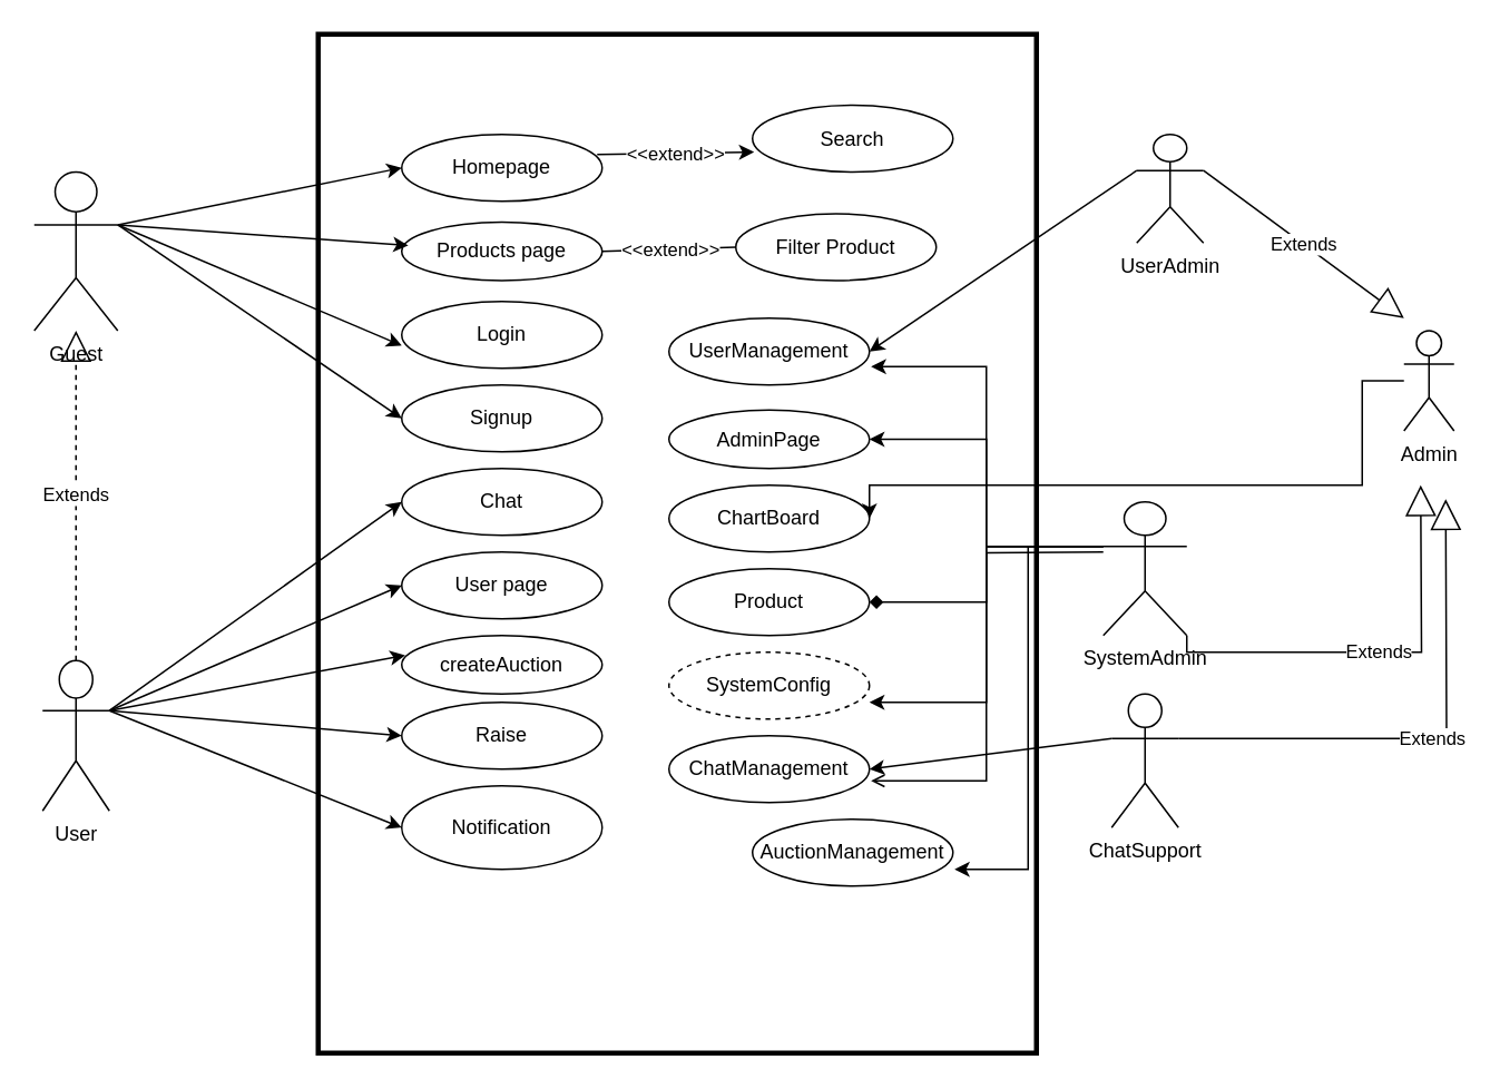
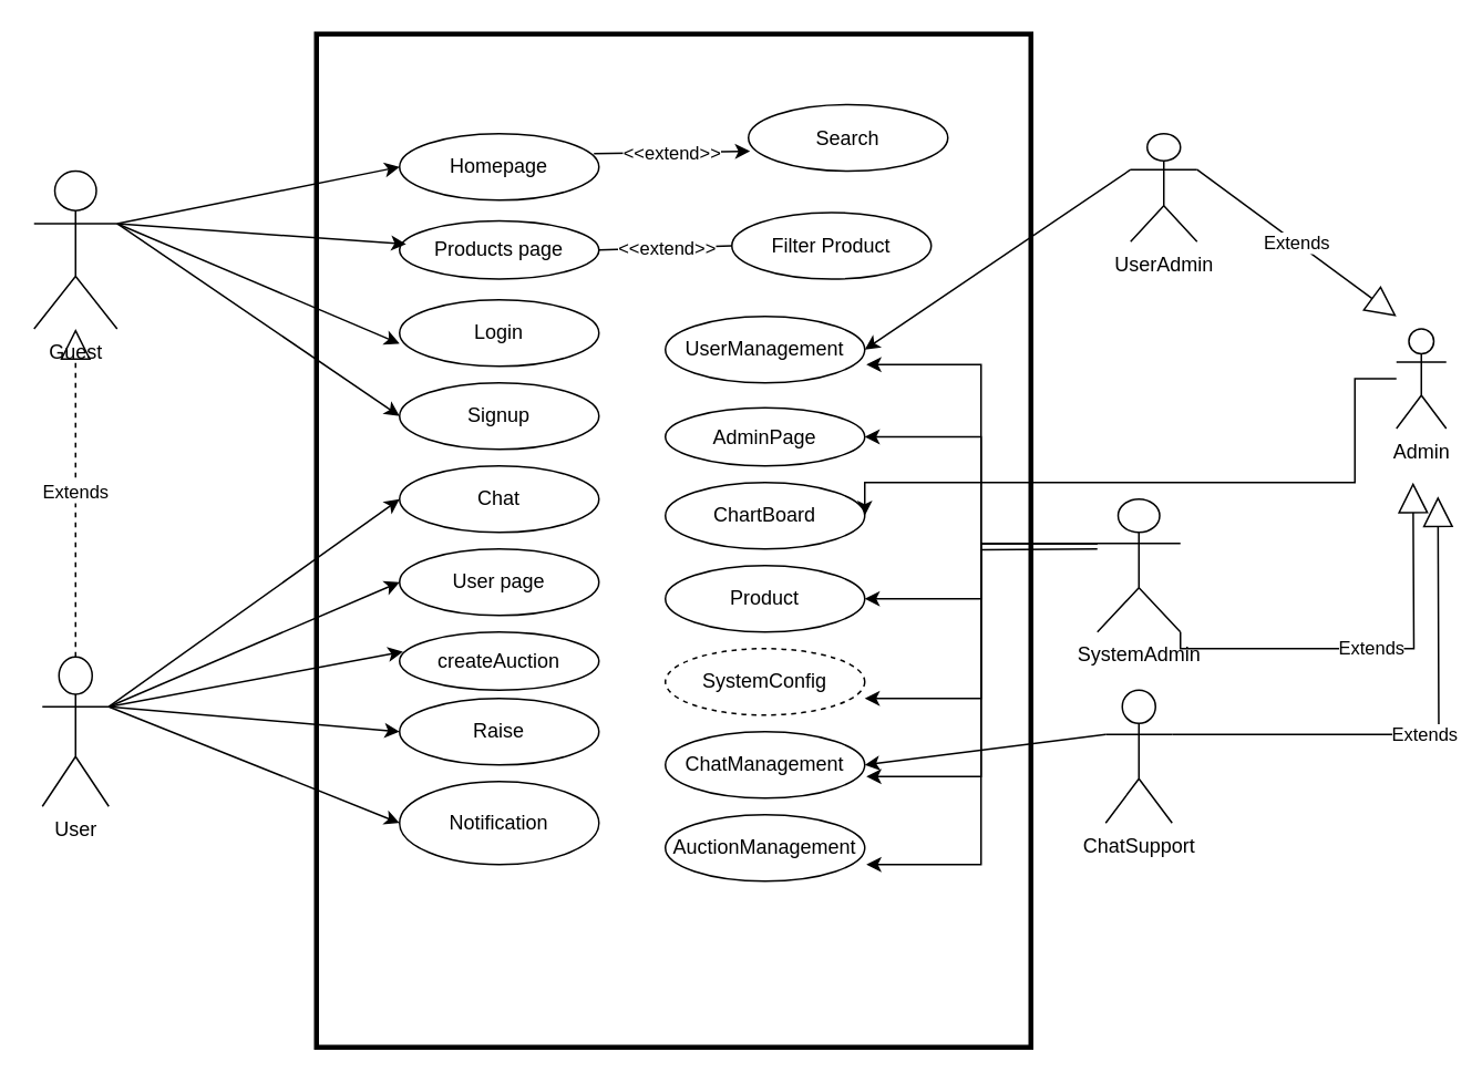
  <mxCell id="0" />
  <mxCell id="1" parent="0" />
  <mxCell id="2" value="Guest" style="shape=umlActor;verticalLabelPosition=bottom;verticalAlign=top;html=1;outlineConnect=0;" vertex="1" parent="1"><mxGeometry x="20" y="102.5" width="50" height="95" as="geometry" /></mxCell>
  <mxCell id="3" value="Login" style="ellipse;whiteSpace=wrap;html=1;" vertex="1" parent="1"><mxGeometry x="240" y="180" width="120" height="40" as="geometry" /></mxCell>
  <mxCell id="4" value="Signup" style="ellipse;whiteSpace=wrap;html=1;" vertex="1" parent="1"><mxGeometry x="240" y="230" width="120" height="40" as="geometry" /></mxCell>
  <mxCell id="5" value="" style="endArrow=classic;html=1;rounded=0;exitX=1;exitY=0.333;exitDx=0;exitDy=0;exitPerimeter=0;entryX=0;entryY=0.66;entryDx=0;entryDy=0;entryPerimeter=0;" edge="1" parent="1" source="2" target="3"><mxGeometry width="50" height="50" relative="1" as="geometry"><mxPoint x="280" y="550" as="sourcePoint" /><mxPoint x="330" y="500" as="targetPoint" /></mxGeometry></mxCell>
  <mxCell id="6" value="" style="endArrow=classic;html=1;rounded=0;entryX=0;entryY=0.5;entryDx=0;entryDy=0;exitX=1;exitY=0.333;exitDx=0;exitDy=0;exitPerimeter=0;" edge="1" parent="1" target="4" source="2"><mxGeometry width="50" height="50" relative="1" as="geometry"><mxPoint x="40" y="190" as="sourcePoint" /><mxPoint x="218.861" y="340.921" as="targetPoint" /></mxGeometry></mxCell>
  <mxCell id="7" value="Homepage" style="ellipse;whiteSpace=wrap;html=1;" vertex="1" parent="1"><mxGeometry x="240" y="80" width="120" height="40" as="geometry" /></mxCell>
  <mxCell id="8" value="Products page" style="ellipse;whiteSpace=wrap;html=1;" vertex="1" parent="1"><mxGeometry x="240" y="132.5" width="120" height="35" as="geometry" /></mxCell>
  <mxCell id="9" value="" style="endArrow=classic;html=1;rounded=0;entryX=0.033;entryY=0.4;entryDx=0;entryDy=0;entryPerimeter=0;exitX=1;exitY=0.333;exitDx=0;exitDy=0;exitPerimeter=0;" edge="1" parent="1" target="8" source="2"><mxGeometry width="50" height="50" relative="1" as="geometry"><mxPoint x="40" y="400" as="sourcePoint" /><mxPoint x="226.04" y="427.04" as="targetPoint" /></mxGeometry></mxCell>
  <mxCell id="10" value="Filter Product" style="ellipse;whiteSpace=wrap;html=1;" vertex="1" parent="1"><mxGeometry x="440" y="127.5" width="120" height="40" as="geometry" /></mxCell>
  <mxCell id="11" value="User" style="shape=umlActor;verticalLabelPosition=bottom;verticalAlign=top;html=1;outlineConnect=0;" vertex="1" parent="1"><mxGeometry x="25" y="395" width="40" height="90" as="geometry" /></mxCell>
  <mxCell id="12" value="User page" style="ellipse;whiteSpace=wrap;html=1;" vertex="1" parent="1"><mxGeometry x="240" y="330" width="120" height="40" as="geometry" /></mxCell>
  <mxCell id="13" value="" style="endArrow=classic;html=1;rounded=0;entryX=0;entryY=0.5;entryDx=0;entryDy=0;exitX=1;exitY=0.333;exitDx=0;exitDy=0;exitPerimeter=0;" edge="1" parent="1" target="12" source="11"><mxGeometry width="50" height="50" relative="1" as="geometry"><mxPoint x="20" y="680" as="sourcePoint" /><mxPoint x="198.861" y="645.921" as="targetPoint" /></mxGeometry></mxCell>
  <mxCell id="14" value="createAuction" style="ellipse;whiteSpace=wrap;html=1;" vertex="1" parent="1"><mxGeometry x="240" y="380" width="120" height="35" as="geometry" /></mxCell>
  <mxCell id="15" value="" style="endArrow=classic;html=1;rounded=0;entryX=0.017;entryY=0.338;entryDx=0;entryDy=0;exitX=1;exitY=0.333;exitDx=0;exitDy=0;exitPerimeter=0;entryPerimeter=0;" edge="1" parent="1" source="11" target="14"><mxGeometry width="50" height="50" relative="1" as="geometry"><mxPoint x="30" y="715" as="sourcePoint" /><mxPoint x="190" y="735" as="targetPoint" /></mxGeometry></mxCell>
  <mxCell id="16" value="Notification" style="ellipse;whiteSpace=wrap;html=1;" vertex="1" parent="1"><mxGeometry x="240" y="470" width="120" height="50" as="geometry" /></mxCell>
  <mxCell id="17" value="" style="endArrow=classic;html=1;rounded=0;entryX=0;entryY=0.5;entryDx=0;entryDy=0;exitX=1;exitY=0.333;exitDx=0;exitDy=0;exitPerimeter=0;" edge="1" parent="1" target="16" source="11"><mxGeometry width="50" height="50" relative="1" as="geometry"><mxPoint x="20" y="705" as="sourcePoint" /><mxPoint x="206.04" y="732.04" as="targetPoint" /></mxGeometry></mxCell>
  <mxCell id="18" value="Raise" style="ellipse;whiteSpace=wrap;html=1;" vertex="1" parent="1"><mxGeometry x="240" y="420" width="120" height="40" as="geometry" /></mxCell>
  <mxCell id="19" value="" style="endArrow=classic;html=1;rounded=0;entryX=0;entryY=0.5;entryDx=0;entryDy=0;exitX=1;exitY=0.333;exitDx=0;exitDy=0;exitPerimeter=0;" edge="1" parent="1" target="18" source="11"><mxGeometry width="50" height="50" relative="1" as="geometry"><mxPoint x="20" y="705" as="sourcePoint" /><mxPoint x="301.04" y="819" as="targetPoint" /></mxGeometry></mxCell>
  <mxCell id="20" value="" style="endArrow=none;html=1;rounded=0;exitX=0;exitY=0.5;exitDx=0;exitDy=0;entryX=1;entryY=0.5;entryDx=0;entryDy=0;" edge="1" parent="1" source="10" target="8"><mxGeometry relative="1" as="geometry"><mxPoint x="290" y="410" as="sourcePoint" /><mxPoint x="390" y="410" as="targetPoint" /></mxGeometry></mxCell>
  <mxCell id="21" value="&amp;lt;&amp;lt;extend&amp;gt;&amp;gt;" style="edgeLabel;resizable=0;html=1;align=center;verticalAlign=middle;" connectable="0" vertex="1" parent="20"><mxGeometry relative="1" as="geometry" /></mxCell>
  <mxCell id="22" value="Extends" style="endArrow=block;endSize=16;endFill=0;html=1;rounded=0;exitX=0.5;exitY=0;exitDx=0;exitDy=0;exitPerimeter=0;dashed=1;" edge="1" parent="1" source="11" target="2"><mxGeometry width="160" relative="1" as="geometry"><mxPoint x="440" y="560" as="sourcePoint" /><mxPoint x="600" y="560" as="targetPoint" /></mxGeometry></mxCell>
  <mxCell id="23" style="edgeStyle=orthogonalEdgeStyle;rounded=0;orthogonalLoop=1;jettySize=auto;html=1;entryX=1;entryY=0.5;entryDx=0;entryDy=0;" edge="1" parent="1" source="24" target="27"><mxGeometry relative="1" as="geometry"><Array as="points"><mxPoint x="815" y="290" /><mxPoint x="520" y="290" /></Array></mxGeometry></mxCell>
  <mxCell id="24" value="Admin" style="shape=umlActor;verticalLabelPosition=bottom;verticalAlign=top;html=1;" vertex="1" parent="1"><mxGeometry x="840" y="197.5" width="30" height="60" as="geometry" /></mxCell>
  <mxCell id="25" value="AdminPage" style="ellipse;whiteSpace=wrap;html=1;" vertex="1" parent="1"><mxGeometry x="400" y="245" width="120" height="35" as="geometry" /></mxCell>
  <mxCell id="26" value="" style="endArrow=classic;html=1;rounded=0;entryX=0;entryY=0.5;entryDx=0;entryDy=0;exitX=1;exitY=0.333;exitDx=0;exitDy=0;exitPerimeter=0;" edge="1" parent="1" source="2" target="7"><mxGeometry width="50" height="50" relative="1" as="geometry"><mxPoint x="40" y="400" as="sourcePoint" /><mxPoint x="262" y="444" as="targetPoint" /></mxGeometry></mxCell>
  <mxCell id="27" value="ChartBoard" style="ellipse;whiteSpace=wrap;html=1;" vertex="1" parent="1"><mxGeometry x="400" y="290" width="120" height="40" as="geometry" /></mxCell>
  <mxCell id="28" value="UserManagement" style="ellipse;whiteSpace=wrap;html=1;" vertex="1" parent="1"><mxGeometry x="400" y="190" width="120" height="40" as="geometry" /></mxCell>
- <mxCell id="29" value="AuctionManagement" style="ellipse;whiteSpace=wrap;html=1;" vertex="1" parent="1"><mxGeometry x="450" y="490" width="120" height="40" as="geometry" /></mxCell>
+ <mxCell id="29" value="AuctionManagement" style="ellipse;whiteSpace=wrap;html=1;" vertex="1" parent="1"><mxGeometry x="400" y="490" width="120" height="40" as="geometry" /></mxCell>
  <mxCell id="30" value="ChatManagement" style="ellipse;whiteSpace=wrap;html=1;" vertex="1" parent="1"><mxGeometry x="400" y="440" width="120" height="40" as="geometry" /></mxCell>
  <mxCell id="31" value="Chat" style="ellipse;whiteSpace=wrap;html=1;" vertex="1" parent="1"><mxGeometry x="240" y="280" width="120" height="40" as="geometry" /></mxCell>
  <mxCell id="32" value="" style="endArrow=classic;html=1;rounded=0;entryX=0;entryY=0.5;entryDx=0;entryDy=0;exitX=1;exitY=0.333;exitDx=0;exitDy=0;exitPerimeter=0;" edge="1" parent="1" source="11" target="31"><mxGeometry width="50" height="50" relative="1" as="geometry"><mxPoint x="50" y="640" as="sourcePoint" /><mxPoint x="210" y="520" as="targetPoint" /></mxGeometry></mxCell>
  <mxCell id="33" value="Search" style="ellipse;whiteSpace=wrap;html=1;" vertex="1" parent="1"><mxGeometry x="450" y="62.5" width="120" height="40" as="geometry" /></mxCell>
  <mxCell id="34" value="" style="endArrow=classic;html=1;rounded=0;entryX=0.008;entryY=0.7;entryDx=0;entryDy=0;entryPerimeter=0;exitX=0.975;exitY=0.3;exitDx=0;exitDy=0;exitPerimeter=0;" edge="1" parent="1" source="7" target="33"><mxGeometry relative="1" as="geometry"><mxPoint x="332" y="374" as="sourcePoint" /><mxPoint x="407" y="395" as="targetPoint" /></mxGeometry></mxCell>
  <mxCell id="35" value="&amp;lt;&amp;lt;extend&amp;gt;&amp;gt;" style="edgeLabel;resizable=0;html=1;align=center;verticalAlign=middle;" connectable="0" vertex="1" parent="34"><mxGeometry relative="1" as="geometry" /></mxCell>
  <mxCell id="36" value="Product" style="ellipse;whiteSpace=wrap;html=1;" vertex="1" parent="1"><mxGeometry x="400" y="340" width="120" height="40" as="geometry" /></mxCell>
  <mxCell id="37" value="SystemConfig" style="ellipse;whiteSpace=wrap;html=1;dashed=1;" vertex="1" parent="1"><mxGeometry x="400" y="390" width="120" height="40" as="geometry" /></mxCell>
  <mxCell id="38" style="edgeStyle=orthogonalEdgeStyle;rounded=0;orthogonalLoop=1;jettySize=auto;html=1;entryX=1;entryY=0.75;entryDx=0;entryDy=0;entryPerimeter=0;" edge="1" parent="1" target="37"><mxGeometry relative="1" as="geometry"><mxPoint x="660" y="330" as="sourcePoint" /></mxGeometry></mxCell>
- <mxCell id="39" style="edgeStyle=orthogonalEdgeStyle;rounded=0;orthogonalLoop=1;jettySize=auto;html=1;entryX=1.008;entryY=0.675;entryDx=0;entryDy=0;entryPerimeter=0;exitX=0;exitY=0.333;exitDx=0;exitDy=0;exitPerimeter=0;endArrow=open;" edge="1" parent="1" source="44" target="30"><mxGeometry relative="1" as="geometry"><mxPoint x="660" y="330" as="sourcePoint" /></mxGeometry></mxCell>
+ <mxCell id="39" style="edgeStyle=orthogonalEdgeStyle;rounded=0;orthogonalLoop=1;jettySize=auto;html=1;entryX=1.008;entryY=0.675;entryDx=0;entryDy=0;entryPerimeter=0;exitX=0;exitY=0.333;exitDx=0;exitDy=0;exitPerimeter=0;" edge="1" parent="1" source="44" target="30"><mxGeometry relative="1" as="geometry"><mxPoint x="660" y="330" as="sourcePoint" /></mxGeometry></mxCell>
  <mxCell id="40" style="edgeStyle=orthogonalEdgeStyle;rounded=0;orthogonalLoop=1;jettySize=auto;html=1;entryX=1.008;entryY=0.75;entryDx=0;entryDy=0;entryPerimeter=0;exitX=0;exitY=0.333;exitDx=0;exitDy=0;exitPerimeter=0;" edge="1" parent="1" source="44" target="29"><mxGeometry relative="1" as="geometry" /></mxCell>
  <mxCell id="41" style="edgeStyle=orthogonalEdgeStyle;rounded=0;orthogonalLoop=1;jettySize=auto;html=1;entryX=1;entryY=0.5;entryDx=0;entryDy=0;exitX=0;exitY=0.333;exitDx=0;exitDy=0;exitPerimeter=0;" edge="1" parent="1" source="44" target="25"><mxGeometry relative="1" as="geometry" /></mxCell>
- <mxCell id="42" style="edgeStyle=orthogonalEdgeStyle;rounded=0;orthogonalLoop=1;jettySize=auto;html=1;entryX=1;entryY=0.5;entryDx=0;entryDy=0;exitX=0;exitY=0.333;exitDx=0;exitDy=0;exitPerimeter=0;endArrow=diamond;" edge="1" parent="1" source="44" target="36"><mxGeometry relative="1" as="geometry" /></mxCell>
+ <mxCell id="42" style="edgeStyle=orthogonalEdgeStyle;rounded=0;orthogonalLoop=1;jettySize=auto;html=1;entryX=1;entryY=0.5;entryDx=0;entryDy=0;exitX=0;exitY=0.333;exitDx=0;exitDy=0;exitPerimeter=0;" edge="1" parent="1" source="44" target="36"><mxGeometry relative="1" as="geometry" /></mxCell>
  <mxCell id="43" style="edgeStyle=orthogonalEdgeStyle;rounded=0;orthogonalLoop=1;jettySize=auto;html=1;entryX=1.008;entryY=0.725;entryDx=0;entryDy=0;entryPerimeter=0;exitX=0;exitY=0.333;exitDx=0;exitDy=0;exitPerimeter=0;" edge="1" parent="1" source="44" target="28"><mxGeometry relative="1" as="geometry" /></mxCell>
  <mxCell id="44" value="SystemAdmin" style="shape=umlActor;verticalLabelPosition=bottom;verticalAlign=top;html=1;" vertex="1" parent="1"><mxGeometry x="660" y="300" width="50" height="80" as="geometry" /></mxCell>
  <mxCell id="45" value="UserAdmin" style="shape=umlActor;verticalLabelPosition=bottom;verticalAlign=top;html=1;" vertex="1" parent="1"><mxGeometry x="680" y="80" width="40" height="65" as="geometry" /></mxCell>
  <mxCell id="46" value="ChatSupport" style="shape=umlActor;verticalLabelPosition=bottom;verticalAlign=top;html=1;" vertex="1" parent="1"><mxGeometry x="665" y="415" width="40" height="80" as="geometry" /></mxCell>
  <mxCell id="47" value="" style="endArrow=classic;html=1;rounded=0;entryX=1;entryY=0.5;entryDx=0;entryDy=0;exitX=0;exitY=0.333;exitDx=0;exitDy=0;exitPerimeter=0;" edge="1" parent="1" source="45" target="28"><mxGeometry width="50" height="50" relative="1" as="geometry"><mxPoint x="720" y="40" as="sourcePoint" /><mxPoint x="890" y="6" as="targetPoint" /></mxGeometry></mxCell>
  <mxCell id="48" value="" style="endArrow=classic;html=1;rounded=0;entryX=1;entryY=0.5;entryDx=0;entryDy=0;exitX=0;exitY=0.333;exitDx=0;exitDy=0;exitPerimeter=0;" edge="1" parent="1" source="46" target="30"><mxGeometry width="50" height="50" relative="1" as="geometry"><mxPoint x="640" y="199" as="sourcePoint" /><mxPoint x="530" y="220" as="targetPoint" /></mxGeometry></mxCell>
  <mxCell id="49" value="Extends" style="endArrow=block;endSize=16;endFill=0;html=1;rounded=0;exitX=1;exitY=0.333;exitDx=0;exitDy=0;exitPerimeter=0;" edge="1" parent="1" source="45"><mxGeometry width="160" relative="1" as="geometry"><mxPoint x="270" y="250" as="sourcePoint" /><mxPoint x="840" y="190" as="targetPoint" /></mxGeometry></mxCell>
  <mxCell id="50" value="Extends" style="endArrow=block;endSize=16;endFill=0;html=1;rounded=0;exitX=1;exitY=0.333;exitDx=0;exitDy=0;exitPerimeter=0;edgeStyle=orthogonalEdgeStyle;" edge="1" parent="1" source="46"><mxGeometry x="-0.002" width="160" relative="1" as="geometry"><mxPoint x="700" y="429.967" as="sourcePoint" /><mxPoint x="865" y="298.3" as="targetPoint" /><mxPoint as="offset" /></mxGeometry></mxCell>
  <mxCell id="51" value="Extends" style="endArrow=block;endSize=16;endFill=0;html=1;rounded=0;exitX=1;exitY=1;exitDx=0;exitDy=0;exitPerimeter=0;edgeStyle=orthogonalEdgeStyle;" edge="1" parent="1" source="44"><mxGeometry width="160" relative="1" as="geometry"><mxPoint x="270" y="250" as="sourcePoint" /><mxPoint x="850" y="290" as="targetPoint" /></mxGeometry></mxCell>
  <mxCell id="52" value="" style="rounded=0;whiteSpace=wrap;html=1;fillColor=none;strokeWidth=3;" vertex="1" parent="1"><mxGeometry x="190" y="20" width="430" height="610" as="geometry" /></mxCell>
